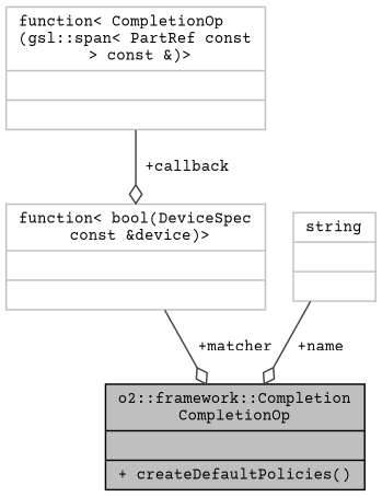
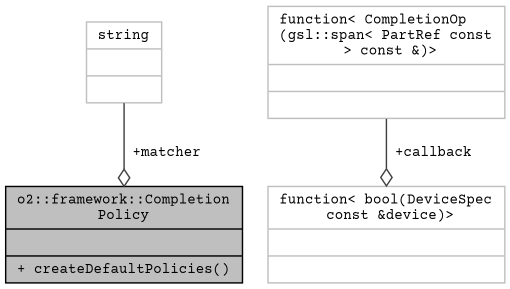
  digraph {
    fontname="Courier Prime"
    node [color=grey75 fontname="Courier Prime" fontsize=10 shape=record]
    edge [arrowhead=odiamond color=grey25 fontname="Courier Prime" fontsize=10 labelfontname=Helvetica labelfontsize=10 style=solid]
-   n1 [color=black fillcolor=grey75 fontcolor=black height=0.2 label="{o2::framework::Completion\lCompletionOp\n||+ createDefaultPolicies()\l}" style=filled width=0.4]
+   n1 [color=black fillcolor=grey75 fontcolor=black height=0.2 label="{o2::framework::Completion\lPolicy\n||+ createDefaultPolicies()\l}" style=filled width=0.4]
    n2 [height=0.2 label="{function\< CompletionOp\l(gsl::span\< PartRef const\l  \> const &)\>\n||}" width=0.4]
    n3 [height=0.2 label="{function\< bool(DeviceSpec\l const &device)\>\n||}" width=0.4]
    n4 [height=0.2 label="{string\n||}" width=0.4]
    n2 -> n3 [label=" +callback"]
-   n3 -> n1 [label=" +matcher"]
-   n4 -> n1 [label=" +name"]
+   n4 -> n1 [label=" +matcher"]
  }
